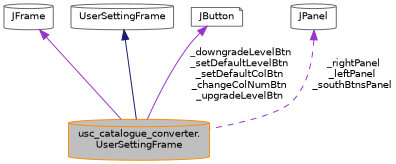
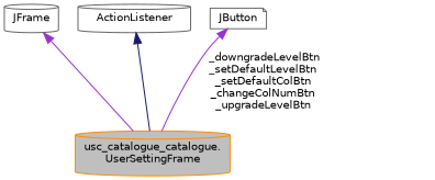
  digraph {
    node [color=gray40 fillcolor=white fontname=Helvetica fontsize=10 shape=cylinder style=filled]
    edge [color=darkorchid3 dir=back fontname=Helvetica fontsize=10 labelfontname=Helvetica labelfontsize=10 style=solid]
-   n1 [color=darkorange fillcolor=grey75 fontcolor=black height=0.2 label="usc_catalogue_converter.\lUserSettingFrame" width=0.4]
+   n1 [color=darkorange fillcolor=grey75 fontcolor=black height=0.2 label="usc_catalogue_catalogue.\lUserSettingFrame" width=0.4]
    n2 [height=0.2 label=JFrame width=0.4]
-   n3 [height=0.2 label=UserSettingFrame width=0.4]
+   n3 [height=0.2 label=ActionListener width=0.4]
    n4 [height=0.2 label=JButton shape=note width=0.4]
-   n5 [height=0.2 label=JPanel width=0.4]
    n2 -> n1
    n3 -> n1 [color=midnightblue]
    n4 -> n1 [label=" _downgradeLevelBtn\n_setDefaultLevelBtn\n_setDefaultColBtn\n_changeColNumBtn\n_upgradeLevelBtn"]
-   n5 -> n1 [label=" _rightPanel\n_leftPanel\n_southBtnsPanel" style=dashed]
  }
